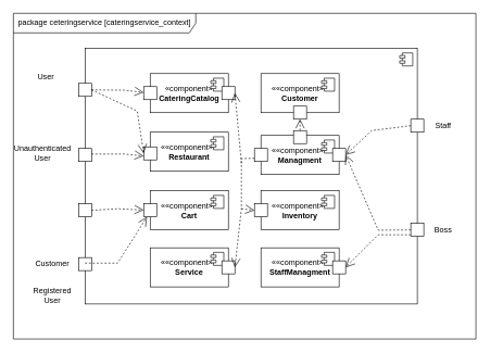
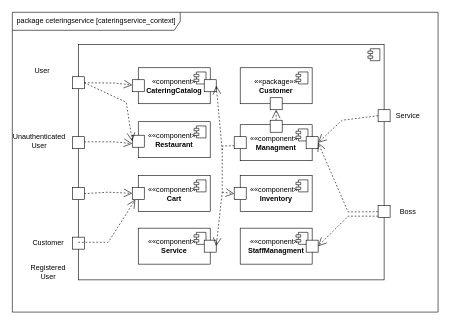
  <mxCell id="0" />
  <mxCell id="1" parent="0" />
  <mxCell id="2" value="package ceteringservice [cateringservice_context]" style="shape=umlFrame;whiteSpace=wrap;html=1;pointerEvents=0;width=280;height=30;" vertex="1" parent="1"><mxGeometry x="20" y="20" width="710" height="500" as="geometry" /></mxCell>
  <mxCell id="3" value="" style="html=1;dropTarget=0;whiteSpace=wrap;" vertex="1" parent="1"><mxGeometry x="130" y="73.75" width="510" height="392.5" as="geometry" /></mxCell>
  <mxCell id="4" value="" style="shape=module;jettyWidth=8;jettyHeight=4;" vertex="1" parent="3"><mxGeometry x="1" width="20" height="20" relative="1" as="geometry"><mxPoint x="-27" y="7" as="offset" /></mxGeometry></mxCell>
  <mxCell id="5" value="" style="rounded=0;whiteSpace=wrap;html=1;" vertex="1" parent="1"><mxGeometry x="120" y="127.5" width="20" height="20" as="geometry" /></mxCell>
  <mxCell id="6" value="" style="rounded=0;whiteSpace=wrap;html=1;" vertex="1" parent="1"><mxGeometry x="120" y="227.5" width="20" height="20" as="geometry" /></mxCell>
  <mxCell id="7" value="" style="rounded=0;whiteSpace=wrap;html=1;" vertex="1" parent="1"><mxGeometry x="120" y="312.5" width="20" height="20" as="geometry" /></mxCell>
  <mxCell id="8" value="" style="rounded=0;whiteSpace=wrap;html=1;" vertex="1" parent="1"><mxGeometry x="120" y="395" width="20" height="20" as="geometry" /></mxCell>
  <mxCell id="9" value="" style="rounded=0;whiteSpace=wrap;html=1;" vertex="1" parent="1"><mxGeometry x="630" y="182.5" width="20" height="20" as="geometry" /></mxCell>
  <mxCell id="10" value="" style="rounded=0;whiteSpace=wrap;html=1;" vertex="1" parent="1"><mxGeometry x="630" y="342.5" width="20" height="20" as="geometry" /></mxCell>
  <mxCell id="11" value="User" style="text;html=1;strokeColor=none;fillColor=none;align=center;verticalAlign=middle;whiteSpace=wrap;rounded=0;" vertex="1" parent="1"><mxGeometry x="40" y="102.5" width="60" height="30" as="geometry" /></mxCell>
  <mxCell id="12" value="Unauthenticated User" style="text;html=1;strokeColor=none;fillColor=none;align=center;verticalAlign=middle;whiteSpace=wrap;rounded=0;" vertex="1" parent="1"><mxGeometry x="35" y="220" width="60" height="30" as="geometry" /></mxCell>
  <mxCell id="13" value="Registered User" style="text;html=1;strokeColor=none;fillColor=none;align=center;verticalAlign=middle;whiteSpace=wrap;rounded=0;" vertex="1" parent="1"><mxGeometry x="50" y="437.5" width="60" height="30" as="geometry" /></mxCell>
  <mxCell id="14" value="Customer" style="text;html=1;strokeColor=none;fillColor=none;align=center;verticalAlign=middle;whiteSpace=wrap;rounded=0;" vertex="1" parent="1"><mxGeometry x="50" y="390" width="60" height="30" as="geometry" /></mxCell>
- <mxCell id="15" value="Staff" style="text;html=1;strokeColor=none;fillColor=none;align=center;verticalAlign=middle;whiteSpace=wrap;rounded=0;" vertex="1" parent="1"><mxGeometry x="650" y="177.5" width="60" height="30" as="geometry" /></mxCell>
+ <mxCell id="15" value="Service" style="text;html=1;strokeColor=none;fillColor=none;align=center;verticalAlign=middle;whiteSpace=wrap;rounded=0;" vertex="1" parent="1"><mxGeometry x="650" y="177.5" width="60" height="30" as="geometry" /></mxCell>
  <mxCell id="16" value="Boss" style="text;html=1;strokeColor=none;fillColor=none;align=center;verticalAlign=middle;whiteSpace=wrap;rounded=0;" vertex="1" parent="1"><mxGeometry x="650" y="337.5" width="60" height="30" as="geometry" /></mxCell>
  <mxCell id="17" value="«component»&lt;br&gt;&lt;b&gt;CateringCatalog&lt;/b&gt;" style="html=1;dropTarget=0;whiteSpace=wrap;" vertex="1" parent="1"><mxGeometry x="230" y="112.5" width="120" height="60" as="geometry" /></mxCell>
  <mxCell id="18" value="" style="shape=module;jettyWidth=8;jettyHeight=4;" vertex="1" parent="17"><mxGeometry x="1" width="20" height="20" relative="1" as="geometry"><mxPoint x="-27" y="7" as="offset" /></mxGeometry></mxCell>
  <mxCell id="19" value="««component»»&lt;br&gt;&lt;b&gt;Restaurant&lt;/b&gt;" style="html=1;dropTarget=0;whiteSpace=wrap;" vertex="1" parent="1"><mxGeometry x="230" y="202.5" width="120" height="60" as="geometry" /></mxCell>
  <mxCell id="20" value="" style="shape=module;jettyWidth=8;jettyHeight=4;" vertex="1" parent="19"><mxGeometry x="1" width="20" height="20" relative="1" as="geometry"><mxPoint x="-27" y="7" as="offset" /></mxGeometry></mxCell>
  <mxCell id="21" value="««component»»&lt;br&gt;&lt;b&gt;Cart&lt;/b&gt;" style="html=1;dropTarget=0;whiteSpace=wrap;" vertex="1" parent="1"><mxGeometry x="230" y="292.5" width="120" height="60" as="geometry" /></mxCell>
  <mxCell id="22" value="" style="shape=module;jettyWidth=8;jettyHeight=4;" vertex="1" parent="21"><mxGeometry x="1" width="20" height="20" relative="1" as="geometry"><mxPoint x="-27" y="7" as="offset" /></mxGeometry></mxCell>
- <mxCell id="23" value="««component»»&lt;br&gt;&lt;b&gt;Customer&lt;/b&gt;" style="html=1;dropTarget=0;whiteSpace=wrap;" vertex="1" parent="1"><mxGeometry x="400" y="112.5" width="120" height="60" as="geometry" /></mxCell>
+ <mxCell id="23" value="««package»»&lt;br&gt;&lt;b&gt;Customer&lt;/b&gt;" style="html=1;dropTarget=0;whiteSpace=wrap;" vertex="1" parent="1"><mxGeometry x="400" y="112.5" width="120" height="60" as="geometry" /></mxCell>
  <mxCell id="24" value="" style="shape=module;jettyWidth=8;jettyHeight=4;" vertex="1" parent="23"><mxGeometry x="1" width="20" height="20" relative="1" as="geometry"><mxPoint x="-27" y="7" as="offset" /></mxGeometry></mxCell>
  <mxCell id="25" value="««component»»&lt;br&gt;&lt;b&gt;Managment&lt;/b&gt;" style="html=1;dropTarget=0;whiteSpace=wrap;" vertex="1" parent="1"><mxGeometry x="400" y="207.5" width="120" height="60" as="geometry" /></mxCell>
  <mxCell id="26" value="" style="shape=module;jettyWidth=8;jettyHeight=4;" vertex="1" parent="25"><mxGeometry x="1" width="20" height="20" relative="1" as="geometry"><mxPoint x="-27" y="7" as="offset" /></mxGeometry></mxCell>
  <mxCell id="27" value="««component»»&lt;br&gt;&lt;b&gt;Inventory&lt;/b&gt;" style="html=1;dropTarget=0;whiteSpace=wrap;" vertex="1" parent="1"><mxGeometry x="400" y="292.5" width="120" height="60" as="geometry" /></mxCell>
  <mxCell id="28" value="" style="shape=module;jettyWidth=8;jettyHeight=4;" vertex="1" parent="27"><mxGeometry x="1" width="20" height="20" relative="1" as="geometry"><mxPoint x="-27" y="7" as="offset" /></mxGeometry></mxCell>
  <mxCell id="29" value="" style="rounded=0;whiteSpace=wrap;html=1;" vertex="1" parent="1"><mxGeometry x="220" y="132.5" width="20" height="20" as="geometry" /></mxCell>
  <mxCell id="30" value="" style="rounded=0;whiteSpace=wrap;html=1;" vertex="1" parent="1"><mxGeometry x="340" y="132.5" width="20" height="20" as="geometry" /></mxCell>
  <mxCell id="31" value="" style="rounded=0;whiteSpace=wrap;html=1;" vertex="1" parent="1"><mxGeometry x="220" y="225" width="20" height="20" as="geometry" /></mxCell>
  <mxCell id="32" value="" style="rounded=0;whiteSpace=wrap;html=1;" vertex="1" parent="1"><mxGeometry x="220" y="312.5" width="20" height="20" as="geometry" /></mxCell>
  <mxCell id="33" value="" style="rounded=0;whiteSpace=wrap;html=1;" vertex="1" parent="1"><mxGeometry x="390" y="227.5" width="20" height="20" as="geometry" /></mxCell>
  <mxCell id="34" value="" style="rounded=0;whiteSpace=wrap;html=1;" vertex="1" parent="1"><mxGeometry x="510" y="227.5" width="20" height="20" as="geometry" /></mxCell>
  <mxCell id="35" value="" style="rounded=0;whiteSpace=wrap;html=1;" vertex="1" parent="1"><mxGeometry x="390" y="312.5" width="20" height="20" as="geometry" /></mxCell>
  <mxCell id="36" value="" style="rounded=0;whiteSpace=wrap;html=1;" vertex="1" parent="1"><mxGeometry x="450" y="162.5" width="20" height="20" as="geometry" /></mxCell>
  <mxCell id="37" value="" style="endArrow=open;endSize=12;dashed=1;html=1;rounded=0;exitX=1;exitY=0.5;exitDx=0;exitDy=0;" edge="1" parent="1" source="5" target="29"><mxGeometry x="-0.073" y="12" width="160" relative="1" as="geometry"><mxPoint x="350" y="230" as="sourcePoint" /><mxPoint x="510" y="230" as="targetPoint" /><Array as="points"><mxPoint x="190" y="138" /></Array><mxPoint as="offset" /></mxGeometry></mxCell>
  <mxCell id="38" value="" style="endArrow=open;endSize=12;dashed=1;html=1;rounded=0;exitX=1;exitY=0.5;exitDx=0;exitDy=0;entryX=0;entryY=0.5;entryDx=0;entryDy=0;" edge="1" parent="1" source="5" target="31"><mxGeometry x="-0.073" y="12" width="160" relative="1" as="geometry"><mxPoint x="150" y="148" as="sourcePoint" /><mxPoint x="230" y="151" as="targetPoint" /><Array as="points"><mxPoint x="210" y="170" /></Array><mxPoint as="offset" /></mxGeometry></mxCell>
  <mxCell id="39" value="" style="endArrow=open;endSize=12;dashed=1;html=1;rounded=0;exitX=1;exitY=0.5;exitDx=0;exitDy=0;" edge="1" parent="1"><mxGeometry x="-0.073" y="12" width="160" relative="1" as="geometry"><mxPoint x="140" y="236" as="sourcePoint" /><mxPoint x="220" y="239" as="targetPoint" /><Array as="points"><mxPoint x="190" y="236" /></Array><mxPoint as="offset" /></mxGeometry></mxCell>
  <mxCell id="40" value="" style="endArrow=open;endSize=12;dashed=1;html=1;rounded=0;exitX=1;exitY=0.5;exitDx=0;exitDy=0;" edge="1" parent="1" source="7" target="32"><mxGeometry x="-0.073" y="12" width="160" relative="1" as="geometry"><mxPoint x="170" y="168" as="sourcePoint" /><mxPoint x="250" y="171" as="targetPoint" /><Array as="points"><mxPoint x="180" y="320" /></Array><mxPoint as="offset" /></mxGeometry></mxCell>
  <mxCell id="41" value="" style="endArrow=open;endSize=12;dashed=1;html=1;rounded=0;exitX=1;exitY=0.5;exitDx=0;exitDy=0;entryX=0.25;entryY=1;entryDx=0;entryDy=0;" edge="1" parent="1" target="32"><mxGeometry x="-0.073" y="12" width="160" relative="1" as="geometry"><mxPoint x="130" y="403.5" as="sourcePoint" /><mxPoint x="210" y="406.5" as="targetPoint" /><Array as="points"><mxPoint x="180" y="403.5" /></Array><mxPoint as="offset" /></mxGeometry></mxCell>
  <mxCell id="42" value="" style="endArrow=open;endSize=12;dashed=1;html=1;rounded=0;exitX=0;exitY=0.5;exitDx=0;exitDy=0;entryX=1;entryY=0.5;entryDx=0;entryDy=0;" edge="1" parent="1" source="9" target="34"><mxGeometry x="-0.073" y="12" width="160" relative="1" as="geometry"><mxPoint x="550" y="290" as="sourcePoint" /><mxPoint x="630" y="293" as="targetPoint" /><Array as="points"><mxPoint x="570" y="200" /></Array><mxPoint as="offset" /></mxGeometry></mxCell>
  <mxCell id="43" value="" style="endArrow=open;endSize=12;dashed=1;html=1;rounded=0;exitX=0;exitY=0.5;exitDx=0;exitDy=0;entryX=1;entryY=0.5;entryDx=0;entryDy=0;" edge="1" parent="1" source="10" target="34"><mxGeometry x="-0.073" y="12" width="160" relative="1" as="geometry"><mxPoint x="640" y="300" as="sourcePoint" /><mxPoint x="540" y="345" as="targetPoint" /><Array as="points"><mxPoint x="580" y="353" /></Array><mxPoint as="offset" /></mxGeometry></mxCell>
  <mxCell id="44" value="««component»»&lt;br&gt;&lt;b&gt;Service&lt;/b&gt;" style="html=1;dropTarget=0;whiteSpace=wrap;" vertex="1" parent="1"><mxGeometry x="230" y="380" width="120" height="60" as="geometry" /></mxCell>
  <mxCell id="45" value="" style="shape=module;jettyWidth=8;jettyHeight=4;" vertex="1" parent="44"><mxGeometry x="1" width="20" height="20" relative="1" as="geometry"><mxPoint x="-27" y="7" as="offset" /></mxGeometry></mxCell>
  <mxCell id="46" value="««component»»&lt;br&gt;&lt;b&gt;StaffManagment&lt;/b&gt;" style="html=1;dropTarget=0;whiteSpace=wrap;" vertex="1" parent="1"><mxGeometry x="400" y="380" width="120" height="60" as="geometry" /></mxCell>
  <mxCell id="47" value="" style="shape=module;jettyWidth=8;jettyHeight=4;" vertex="1" parent="46"><mxGeometry x="1" width="20" height="20" relative="1" as="geometry"><mxPoint x="-27" y="7" as="offset" /></mxGeometry></mxCell>
  <mxCell id="48" value="" style="rounded=0;whiteSpace=wrap;html=1;" vertex="1" parent="1"><mxGeometry x="510" y="400" width="20" height="20" as="geometry" /></mxCell>
  <mxCell id="49" value="" style="rounded=0;whiteSpace=wrap;html=1;" vertex="1" parent="1"><mxGeometry x="340" y="400" width="20" height="20" as="geometry" /></mxCell>
  <mxCell id="50" value="" style="endArrow=open;endSize=12;dashed=1;html=1;rounded=0;entryX=1;entryY=0.5;entryDx=0;entryDy=0;" edge="1" parent="1" target="48"><mxGeometry x="-0.073" y="12" width="160" relative="1" as="geometry"><mxPoint x="630" y="360" as="sourcePoint" /><mxPoint x="540" y="248" as="targetPoint" /><Array as="points"><mxPoint x="580" y="360" /></Array><mxPoint as="offset" /></mxGeometry></mxCell>
  <mxCell id="51" value="" style="rounded=0;whiteSpace=wrap;html=1;" vertex="1" parent="1"><mxGeometry x="450" y="200" width="20" height="20" as="geometry" /></mxCell>
  <mxCell id="52" value="" style="endArrow=open;endSize=12;dashed=1;html=1;rounded=0;entryX=1;entryY=0.5;entryDx=0;entryDy=0;exitX=0;exitY=0.75;exitDx=0;exitDy=0;" edge="1" parent="1" source="33" target="49"><mxGeometry x="-0.073" y="12" width="160" relative="1" as="geometry"><mxPoint x="640" y="370" as="sourcePoint" /><mxPoint x="540" y="420" as="targetPoint" /><Array as="points"><mxPoint x="370" y="243" /><mxPoint x="370" y="320" /></Array><mxPoint as="offset" /></mxGeometry></mxCell>
  <mxCell id="53" value="" style="endArrow=open;endSize=12;dashed=1;html=1;rounded=0;entryX=0.5;entryY=1;entryDx=0;entryDy=0;exitX=0.5;exitY=0;exitDx=0;exitDy=0;" edge="1" parent="1" source="51" target="36"><mxGeometry x="-0.073" y="12" width="160" relative="1" as="geometry"><mxPoint x="390" y="151" as="sourcePoint" /><mxPoint x="446" y="151" as="targetPoint" /><Array as="points" /><mxPoint as="offset" /></mxGeometry></mxCell>
  <mxCell id="54" value="" style="endArrow=open;endSize=12;dashed=1;html=1;rounded=0;entryX=0;entryY=0.5;entryDx=0;entryDy=0;" edge="1" parent="1" target="35"><mxGeometry x="-0.073" y="12" width="160" relative="1" as="geometry"><mxPoint x="370" y="320" as="sourcePoint" /><mxPoint x="470" y="193" as="targetPoint" /><Array as="points" /><mxPoint as="offset" /></mxGeometry></mxCell>
  <mxCell id="55" value="" style="endArrow=open;endSize=12;dashed=1;html=1;rounded=0;entryX=1;entryY=0.5;entryDx=0;entryDy=0;" edge="1" parent="1" target="30"><mxGeometry x="-0.073" y="12" width="160" relative="1" as="geometry"><mxPoint x="370" y="250" as="sourcePoint" /><mxPoint x="480" y="203" as="targetPoint" /><Array as="points" /><mxPoint as="offset" /></mxGeometry></mxCell>
